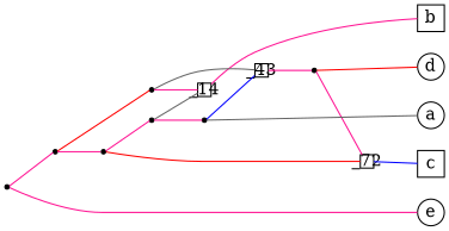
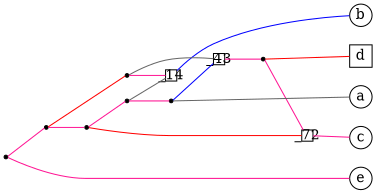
  graph {
    rankdir=LR
    node [fixedsize=true shape=point]
    edge [color=deeppink]
    a [height=0.3 shape=circle width=0.3]
-   b [height=0.3 shape=square width=0.3]
-   c [height=0.3 shape=square width=0.3]
-   d [height=0.3 shape=circle width=0.3]
+   b [height=0.3 shape=circle width=0.3]
+   c [height=0.3 shape=circle width=0.3]
+   d [height=0.3 shape=square width=0.3]
    e [height=0.3 shape=circle width=0.3]
    n6 [height=0.15 label=_72 shape=square width=0.15]
    n7 [height=0.15 label=_43 shape=square width=0.15]
    _5 [height=default width=default]
    _14 [height=0.15 shape=square width=0.15]
    _6 [height=default width=default]
    _7 [height=default width=default]
    _8 [height=default width=default]
    _9 [height=default width=default]
    _10 [height=default width=default]
    _11 [height=default width=default]
    subgraph sub_1 {
      rank=same
      a
      b
      c
      d
      e
    }
-   n6 -- c [color=blue]
+   n6 -- c
    n7 -- _5
    _5 -- d [color=red]
    _5 -- n6
-   _14 -- b
+   _14 -- b [color=blue]
    _6 -- a [color=gray40]
    _6 -- n7 [color=blue]
    _7 -- _14 [color=gray40]
    _7 -- _6
    _8 -- n7 [color=gray40]
    _8 -- _14
    _9 -- n6 [color=red]
    _9 -- _7
    _10 -- _8 [color=red]
    _10 -- _9
    _11 -- e
    _11 -- _10
  }
